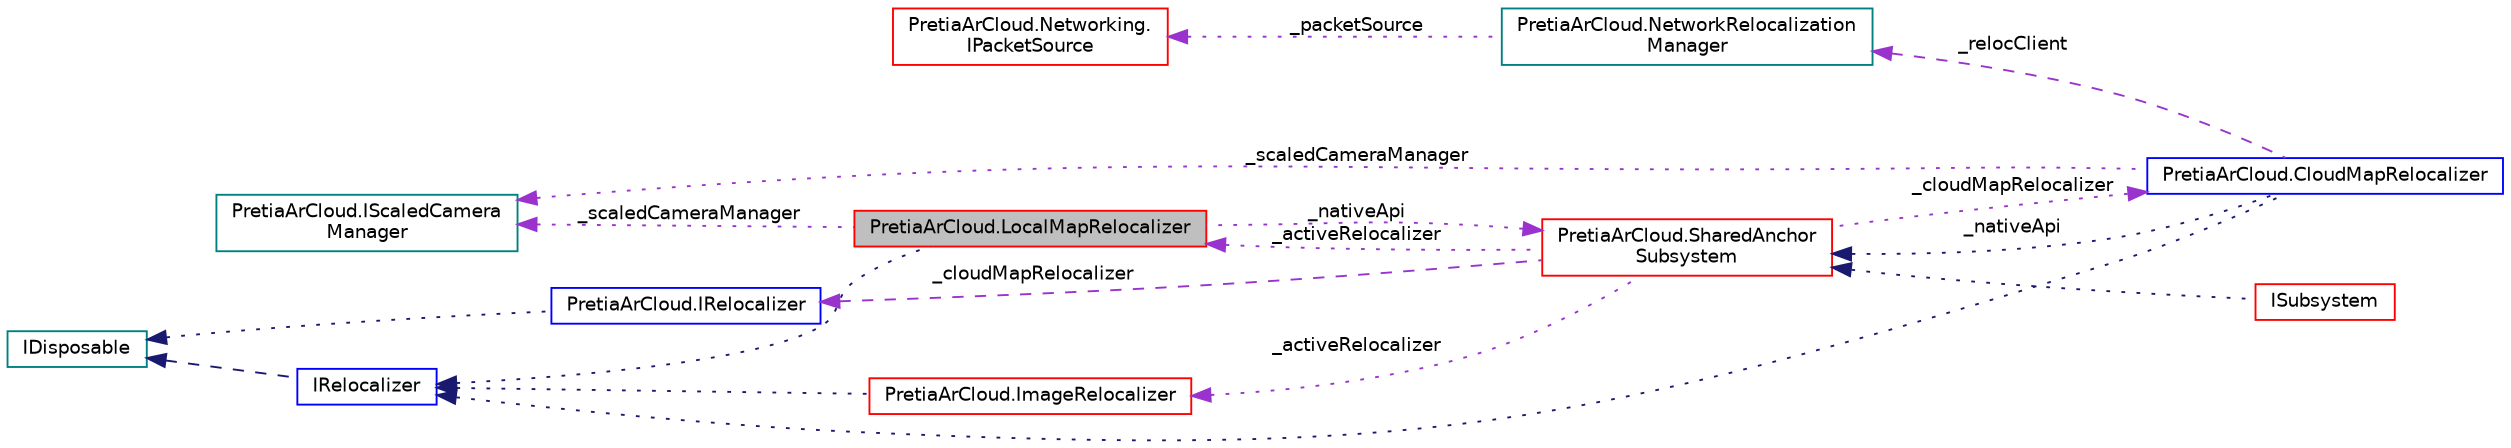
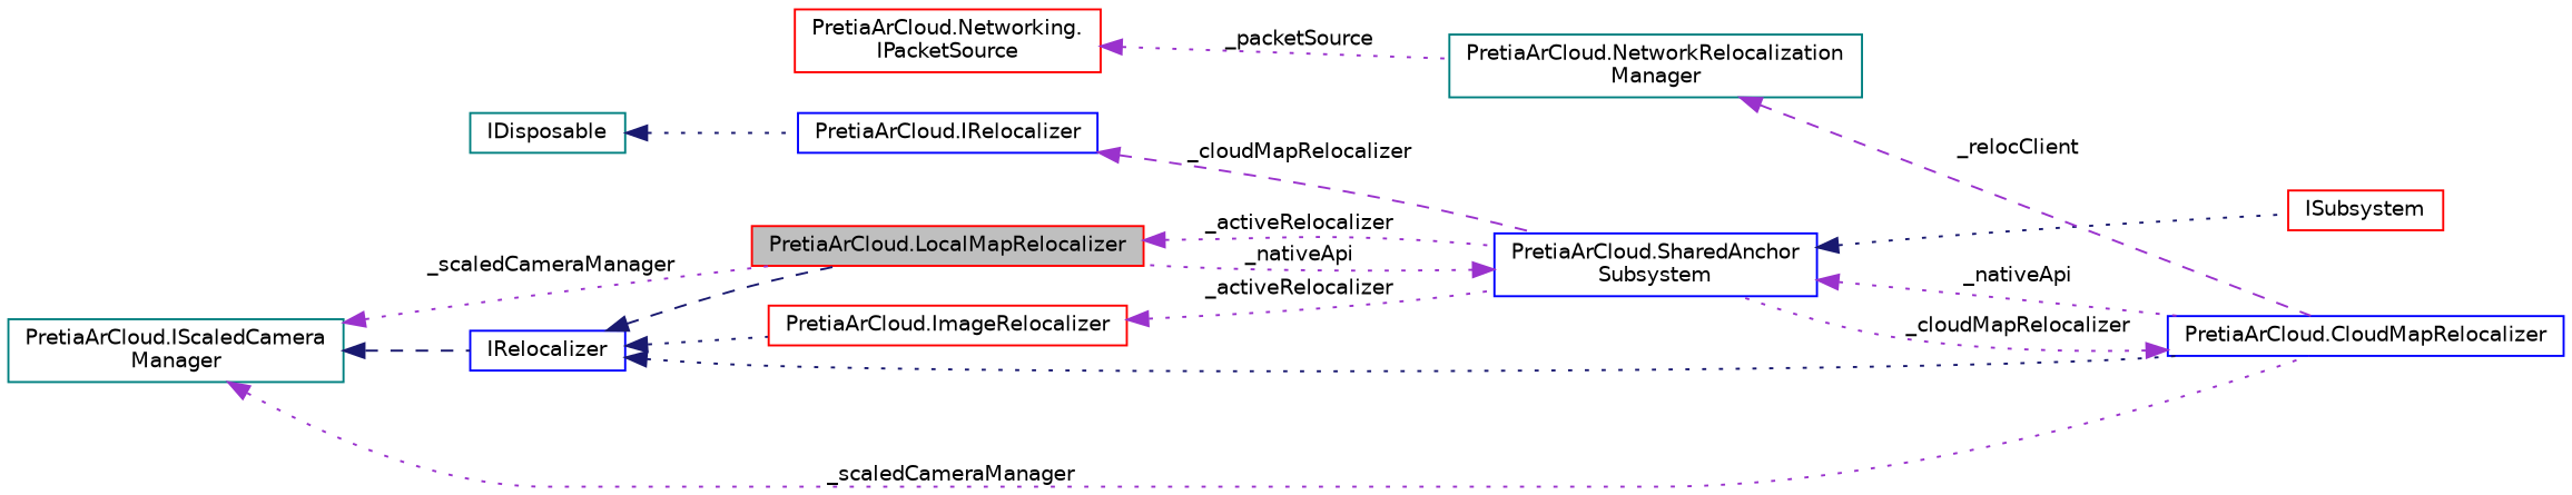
  digraph {
    rankdir=LR
    node [color=red fillcolor=white fontname=Helvetica fontsize=10 shape=record style=filled]
    edge [color=darkorchid3 dir=back fontname=Helvetica fontsize=10 labelfontname=Helvetica labelfontsize=10 style=dotted]
    n1 [fillcolor=grey75 fontcolor=black height=0.2 label="PretiaArCloud.LocalMapRelocalizer" width=0.4]
-   n2 [height=0.2 label="PretiaArCloud.SharedAnchor\lSubsystem" width=0.4]
+   n2 [color=blue height=0.2 label="PretiaArCloud.SharedAnchor\lSubsystem" width=0.4]
    n3 [color=blue height=0.2 label="PretiaArCloud.CloudMapRelocalizer" width=0.4]
    n4 [height=0.2 label=ISubsystem width=0.4]
    n5 [color=blue height=0.2 label=IRelocalizer width=0.4]
    n6 [height=0.2 label="PretiaArCloud.ImageRelocalizer" width=0.4]
    n7 [color=teal height=0.2 label=IDisposable width=0.4]
    n8 [color=blue height=0.2 label="PretiaArCloud.IRelocalizer" width=0.4]
    n9 [color=teal height=0.2 label="PretiaArCloud.IScaledCamera\lManager" width=0.4]
    n10 [color=teal height=0.2 label="PretiaArCloud.NetworkRelocalization\lManager" width=0.4]
    n11 [height=0.2 label="PretiaArCloud.Networking.\lIPacketSource" width=0.4]
    n1 -> n2 [label=" _activeRelocalizer"]
    n2 -> n1 [label=" _nativeApi"]
-   n2 -> n3 [color=midnightblue label=" _nativeApi"]
+   n2 -> n3 [label=" _nativeApi"]
    n2 -> n4 [color=midnightblue]
    n3 -> n2 [label=" _cloudMapRelocalizer"]
-   n5 -> n1 [color=midnightblue]
+   n5 -> n1 [color=midnightblue style=dashed]
    n5 -> n3 [color=midnightblue]
    n5 -> n6 [color=midnightblue]
    n6 -> n2 [label=" _activeRelocalizer"]
-   n7 -> n5 [color=midnightblue style=dashed]
+   n9 -> n5 [color=midnightblue style=dashed]
    n7 -> n8 [color=midnightblue]
    n8 -> n2 [label=" _cloudMapRelocalizer" style=dashed]
    n9 -> n1 [label=" _scaledCameraManager"]
    n9 -> n3 [label=" _scaledCameraManager"]
    n10 -> n3 [label=" _relocClient" style=dashed]
    n11 -> n10 [label=" _packetSource"]
  }
